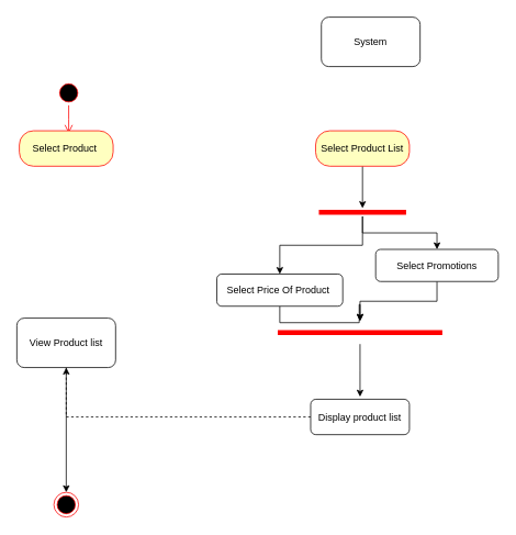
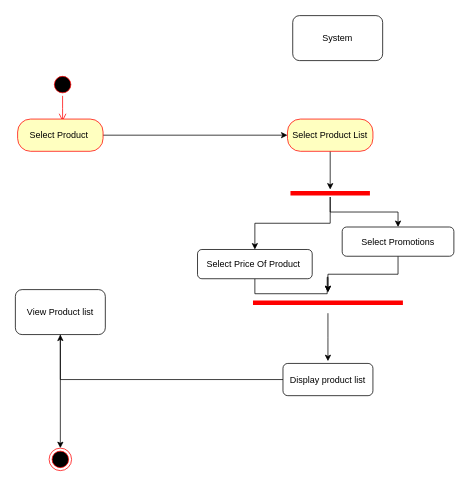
  <mxCell id="0" />
  <mxCell id="1" parent="0" />
  <mxCell id="2" value="System" style="rounded=1;whiteSpace=wrap;html=1;" vertex="1" parent="1"><mxGeometry x="390" y="20" width="120" height="60" as="geometry" /></mxCell>
  <mxCell id="3" value="" style="ellipse;html=1;shape=startState;fillColor=#000000;strokeColor=#ff0000;" vertex="1" parent="1"><mxGeometry x="68" y="97" width="30" height="30" as="geometry" /></mxCell>
  <mxCell id="4" value="" style="edgeStyle=orthogonalEdgeStyle;html=1;verticalAlign=bottom;endArrow=open;endSize=8;strokeColor=#ff0000;rounded=0;" edge="1" source="3" parent="1"><mxGeometry relative="1" as="geometry"><mxPoint x="83" y="161" as="targetPoint" /></mxGeometry></mxCell>
+ <mxCell id="5" value="" style="edgeStyle=orthogonalEdgeStyle;rounded=0;orthogonalLoop=1;jettySize=auto;html=1;" edge="1" parent="1" source="6" target="8"><mxGeometry relative="1" as="geometry" /></mxCell>
  <mxCell id="6" value="Select Product&amp;nbsp;" style="rounded=1;whiteSpace=wrap;html=1;arcSize=40;fontColor=#000000;fillColor=#ffffc0;strokeColor=#ff0000;" vertex="1" parent="1"><mxGeometry x="23" y="158" width="114" height="43" as="geometry" /></mxCell>
  <mxCell id="7" style="edgeStyle=orthogonalEdgeStyle;rounded=0;orthogonalLoop=1;jettySize=auto;html=1;exitX=0.5;exitY=1;exitDx=0;exitDy=0;" edge="1" parent="1" source="8" target="11"><mxGeometry relative="1" as="geometry"><mxPoint x="440" y="246.4" as="targetPoint" /></mxGeometry></mxCell>
  <mxCell id="8" value="Select Product List" style="rounded=1;whiteSpace=wrap;html=1;arcSize=40;fontColor=#000000;fillColor=#ffffc0;strokeColor=#ff0000;" vertex="1" parent="1"><mxGeometry x="383" y="158" width="114" height="43" as="geometry" /></mxCell>
  <mxCell id="9" value="" style="edgeStyle=orthogonalEdgeStyle;rounded=0;orthogonalLoop=1;jettySize=auto;html=1;" edge="1" parent="1" source="11" target="13"><mxGeometry relative="1" as="geometry" /></mxCell>
  <mxCell id="10" value="" style="edgeStyle=orthogonalEdgeStyle;rounded=0;orthogonalLoop=1;jettySize=auto;html=1;" edge="1" parent="1" source="11" target="15"><mxGeometry relative="1" as="geometry" /></mxCell>
  <mxCell id="11" value="" style="shape=line;html=1;strokeWidth=6;strokeColor=#ff0000;" vertex="1" parent="1"><mxGeometry x="387" y="252" width="106" height="10" as="geometry" /></mxCell>
  <mxCell id="12" value="" style="edgeStyle=orthogonalEdgeStyle;rounded=0;orthogonalLoop=1;jettySize=auto;html=1;" edge="1" parent="1" source="13" target="17"><mxGeometry relative="1" as="geometry" /></mxCell>
  <mxCell id="13" value="Select Price Of Product&amp;nbsp;" style="rounded=1;whiteSpace=wrap;html=1;" vertex="1" parent="1"><mxGeometry x="263" y="332" width="153" height="39" as="geometry" /></mxCell>
  <mxCell id="14" value="" style="edgeStyle=orthogonalEdgeStyle;rounded=0;orthogonalLoop=1;jettySize=auto;html=1;" edge="1" parent="1" source="15" target="17"><mxGeometry relative="1" as="geometry" /></mxCell>
  <mxCell id="15" value="Select Promotions" style="rounded=1;whiteSpace=wrap;html=1;" vertex="1" parent="1"><mxGeometry x="456" y="302" width="149" height="39" as="geometry" /></mxCell>
  <mxCell id="16" value="" style="edgeStyle=orthogonalEdgeStyle;rounded=0;orthogonalLoop=1;jettySize=auto;html=1;" edge="1" parent="1" source="17"><mxGeometry relative="1" as="geometry"><mxPoint x="437" y="481" as="targetPoint" /></mxGeometry></mxCell>
  <mxCell id="17" value="" style="shape=line;html=1;strokeWidth=6;strokeColor=#ff0000;" vertex="1" parent="1"><mxGeometry x="337" y="389" width="200" height="28" as="geometry" /></mxCell>
- <mxCell id="18" value="" style="edgeStyle=orthogonalEdgeStyle;rounded=0;orthogonalLoop=1;jettySize=auto;html=1;dashed=1;" edge="1" parent="1" source="19" target="21"><mxGeometry relative="1" as="geometry" /></mxCell>
+ <mxCell id="18" value="" style="edgeStyle=orthogonalEdgeStyle;rounded=0;orthogonalLoop=1;jettySize=auto;html=1;" edge="1" parent="1" source="19" target="21"><mxGeometry relative="1" as="geometry" /></mxCell>
  <mxCell id="19" value="Display product list" style="rounded=1;whiteSpace=wrap;html=1;" vertex="1" parent="1"><mxGeometry x="377" y="484" width="120" height="43" as="geometry" /></mxCell>
  <mxCell id="20" value="" style="edgeStyle=orthogonalEdgeStyle;rounded=0;orthogonalLoop=1;jettySize=auto;html=1;" edge="1" parent="1" source="21" target="22"><mxGeometry relative="1" as="geometry" /></mxCell>
  <mxCell id="21" value="View Product list" style="rounded=1;whiteSpace=wrap;html=1;" vertex="1" parent="1"><mxGeometry x="20" y="385.5" width="120" height="60" as="geometry" /></mxCell>
  <mxCell id="22" value="" style="ellipse;html=1;shape=endState;fillColor=#000000;strokeColor=#ff0000;" vertex="1" parent="1"><mxGeometry x="65" y="597" width="30" height="30" as="geometry" /></mxCell>
  <mxCell id="23" style="edgeStyle=orthogonalEdgeStyle;rounded=0;orthogonalLoop=1;jettySize=auto;html=1;exitX=0.5;exitY=1;exitDx=0;exitDy=0;" edge="1" parent="1" source="21" target="21"><mxGeometry relative="1" as="geometry" /></mxCell>
